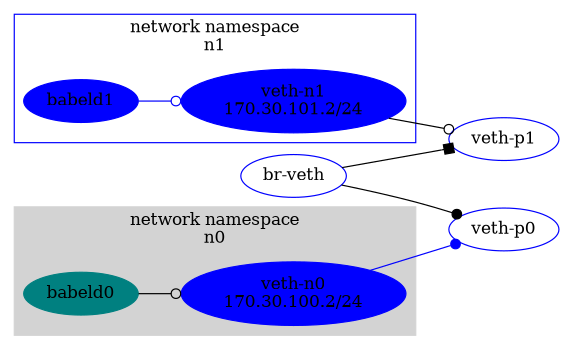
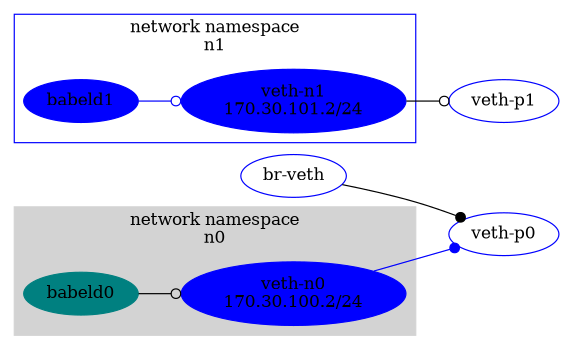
  digraph {
    rankdir=LR
    node [color=blue style=filled]
    edge [arrowhead=odot color=black]
    n1 [label="veth-n0\n170.30.100.2/24"]
    babeld0 [color=teal]
    n3 [label="veth-n1\n170.30.101.2/24"]
    babeld1
    "veth-p0" [style=""]
    "veth-p1" [style=""]
    n7 [label="br-veth" style=""]
    subgraph cluster_1 {
      color=lightgrey
      label="network namespace\nn0"
      style=filled
      n1
      babeld0
    }
    subgraph cluster_2 {
      color=blue
      label="network namespace\nn1"
      n3
      babeld1
    }
    n1 -> "veth-p0" [arrowhead=dot color=blue]
    babeld0 -> n1
    n3 -> "veth-p1"
    babeld1 -> n3 [color=blue]
    n7 -> "veth-p0" [arrowhead=dot]
-   n7 -> "veth-p1" [arrowhead=box]
  }
